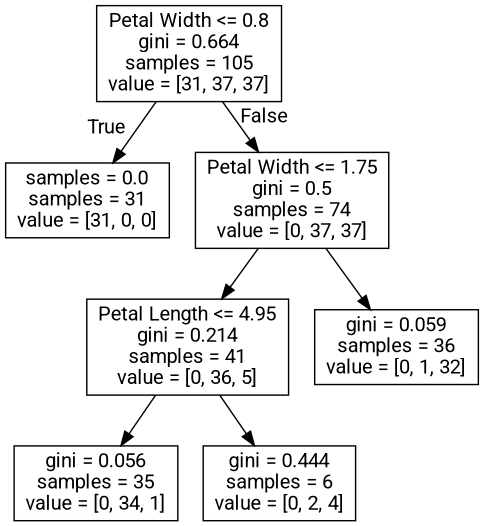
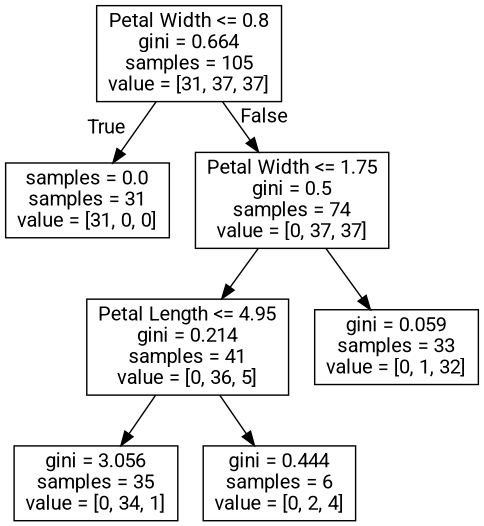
  digraph {
    fontname=Roboto
    node [fontname=Roboto shape=box]
    edge [fontname=Roboto]
    n1 [label="Petal Width <= 0.8\ngini = 0.664\nsamples = 105\nvalue = [31, 37, 37]"]
    n2 [label="samples = 0.0\nsamples = 31\nvalue = [31, 0, 0]"]
    n3 [label="Petal Width <= 1.75\ngini = 0.5\nsamples = 74\nvalue = [0, 37, 37]"]
    n4 [label="Petal Length <= 4.95\ngini = 0.214\nsamples = 41\nvalue = [0, 36, 5]"]
-   n5 [label="gini = 0.059\nsamples = 36\nvalue = [0, 1, 32]"]
-   n6 [label="gini = 0.056\nsamples = 35\nvalue = [0, 34, 1]"]
+   n5 [label="gini = 0.059\nsamples = 33\nvalue = [0, 1, 32]"]
+   n6 [label="gini = 3.056\nsamples = 35\nvalue = [0, 34, 1]"]
    n7 [label="gini = 0.444\nsamples = 6\nvalue = [0, 2, 4]"]
    n1 -> n2 [headlabel=True labelangle=45 labeldistance=2.5]
    n1 -> n3 [headlabel=False labelangle=-45 labeldistance=2.5]
    n3 -> n4
    n3 -> n5
    n4 -> n6
    n4 -> n7
  }
